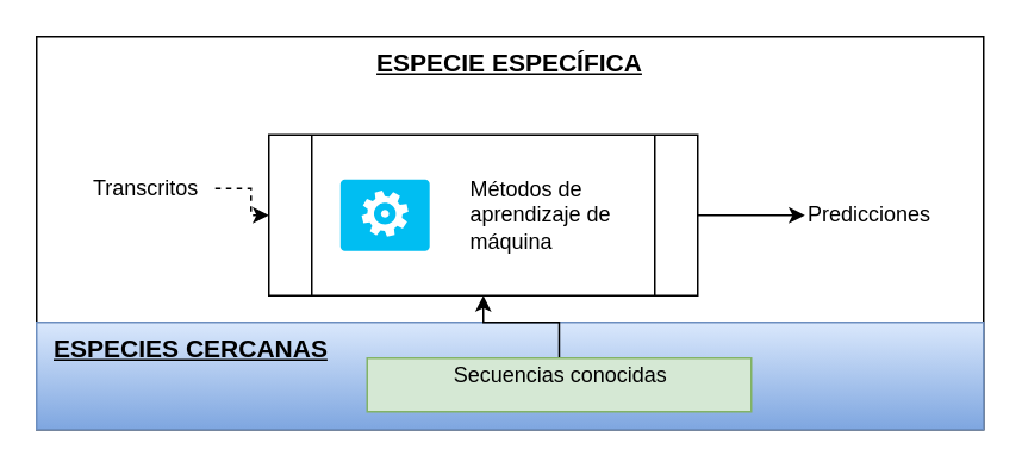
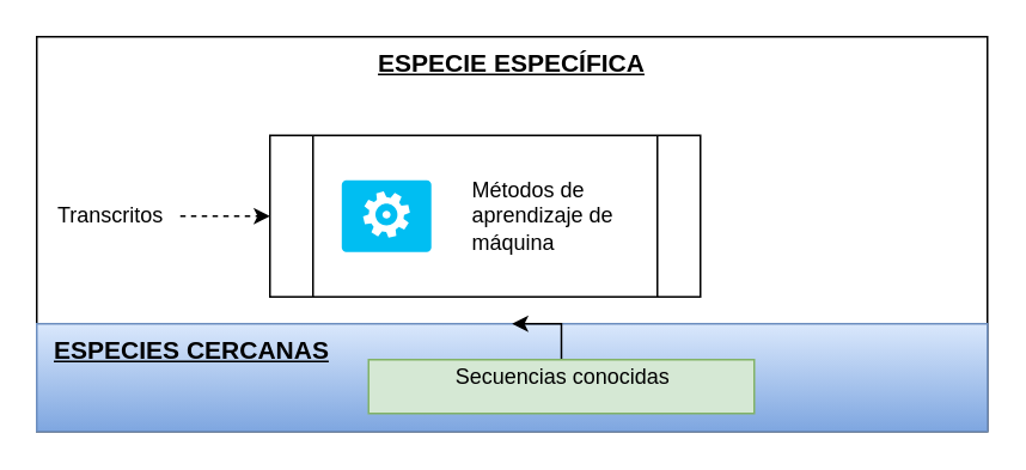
  <mxCell id="0" />
  <mxCell id="1" parent="0" />
  <mxCell id="2" value="ESPECIE ESPECÍFICA" style="rounded=0;whiteSpace=wrap;html=1;align=center;labelPosition=center;verticalLabelPosition=middle;verticalAlign=top;fontStyle=5;fontSize=14;" vertex="1" parent="1"><mxGeometry x="20" y="20" width="530" height="220" as="geometry" /></mxCell>
  <mxCell id="3" value="ESPECIES CERCANAS" style="rounded=0;whiteSpace=wrap;html=1;align=left;labelPosition=center;verticalLabelPosition=middle;verticalAlign=top;fontStyle=5;fontSize=14;spacingLeft=8;fillColor=#dae8fc;strokeColor=#6c8ebf;gradientColor=#7ea6e0;" vertex="1" parent="1"><mxGeometry x="20" y="180" width="530" height="60" as="geometry" /></mxCell>
- <mxCell id="4" style="edgeStyle=orthogonalEdgeStyle;rounded=0;orthogonalLoop=1;jettySize=auto;html=1;entryX=0.5;entryY=1;entryDx=0;entryDy=0;" edge="1" parent="1" source="5" target="9"><mxGeometry relative="1" as="geometry" /></mxCell>
+ <mxCell id="4" style="edgeStyle=orthogonalEdgeStyle;rounded=0;orthogonalLoop=1;jettySize=auto;html=1;" edge="1" parent="1" source="5" target="3"><mxGeometry relative="1" as="geometry" /></mxCell>
  <mxCell id="5" value="Secuencias conocidas" style="text;html=1;resizable=0;points=[];autosize=1;align=center;verticalAlign=top;spacingTop=-4;fillColor=#d5e8d4;strokeColor=#82b366;" vertex="1" parent="1"><mxGeometry x="205" y="200" width="215" height="30" as="geometry" /></mxCell>
  <mxCell id="6" style="edgeStyle=orthogonalEdgeStyle;rounded=0;orthogonalLoop=1;jettySize=auto;html=1;entryX=0;entryY=0.5;entryDx=0;entryDy=0;dashed=1;" edge="1" parent="1" source="7" target="9"><mxGeometry relative="1" as="geometry" /></mxCell>
- <mxCell id="7" value="Transcritos" style="text;html=1;resizable=0;points=[];autosize=1;align=left;verticalAlign=top;spacingTop=-4;" vertex="1" parent="1"><mxGeometry x="50" y="95" width="70" height="20" as="geometry" /></mxCell>
+ <mxCell id="7" value="Transcritos" style="text;html=1;resizable=0;points=[];autosize=1;align=left;verticalAlign=top;spacingTop=-4;" vertex="1" parent="1"><mxGeometry x="30" y="110" width="70" height="20" as="geometry" /></mxCell>
  <mxCell id="8" value="" style="group" vertex="1" connectable="0" parent="1"><mxGeometry x="150" y="75" width="240" height="90" as="geometry" /></mxCell>
  <mxCell id="9" value="Métodos de aprendizaje de máquina&lt;br&gt;" style="shape=process;whiteSpace=wrap;html=1;backgroundOutline=1;align=left;spacingLeft=87;" vertex="1" parent="8"><mxGeometry width="240" height="90" as="geometry" /></mxCell>
  <mxCell id="10" value="" style="verticalLabelPosition=bottom;html=1;verticalAlign=top;align=center;strokeColor=none;fillColor=#00BEF2;shape=mxgraph.azure.worker_role;" vertex="1" parent="8"><mxGeometry x="40" y="25" width="50" height="40" as="geometry" /></mxCell>
- <mxCell id="11" value="Predicciones" style="text;html=1;resizable=0;points=[];autosize=1;align=left;verticalAlign=top;spacingTop=-4;" vertex="1" parent="1"><mxGeometry x="450" y="110" width="80" height="20" as="geometry" /></mxCell>
- <mxCell id="12" style="edgeStyle=orthogonalEdgeStyle;rounded=0;orthogonalLoop=1;jettySize=auto;html=1;" edge="1" parent="1" source="9" target="11"><mxGeometry relative="1" as="geometry" /></mxCell>
